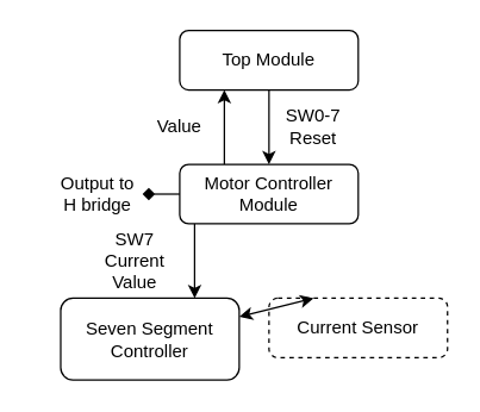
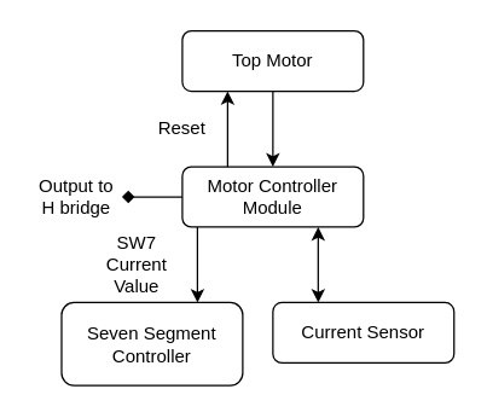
  <mxCell id="0" />
  <mxCell id="1" parent="0" />
- <mxCell id="2" value="Top Module" style="rounded=1;whiteSpace=wrap;html=1;fontSize=12;glass=0;strokeWidth=1;shadow=0;" parent="1" vertex="1"><mxGeometry x="120" y="20" width="120" height="40" as="geometry" /></mxCell>
+ <mxCell id="2" value="Top Motor" style="rounded=1;whiteSpace=wrap;html=1;fontSize=12;glass=0;strokeWidth=1;shadow=0;" parent="1" vertex="1"><mxGeometry x="120" y="20" width="120" height="40" as="geometry" /></mxCell>
  <mxCell id="3" value="Motor Controller Module" style="rounded=1;whiteSpace=wrap;html=1;" vertex="1" parent="1"><mxGeometry x="120" y="110" width="120" height="40" as="geometry" /></mxCell>
  <mxCell id="4" value="" style="endArrow=diamond;html=1;rounded=0;exitX=0;exitY=0.5;exitDx=0;exitDy=0;" edge="1" parent="1" source="3" target="5"><mxGeometry width="50" height="50" relative="1" as="geometry"><mxPoint x="40" y="180" as="sourcePoint" /><mxPoint x="60" y="130" as="targetPoint" /></mxGeometry></mxCell>
- <mxCell id="5" value="Output to H bridge" style="text;html=1;strokeColor=none;fillColor=none;align=center;verticalAlign=middle;whiteSpace=wrap;rounded=0;" vertex="1" parent="1"><mxGeometry x="35" y="115" width="60" height="30" as="geometry" /></mxCell>
+ <mxCell id="5" value="Output to H bridge" style="text;html=1;strokeColor=none;fillColor=none;align=center;verticalAlign=middle;whiteSpace=wrap;rounded=0;" vertex="1" parent="1"><mxGeometry x="20" y="115" width="60" height="30" as="geometry" /></mxCell>
  <mxCell id="6" value="" style="endArrow=classic;html=1;rounded=0;entryX=0.5;entryY=0;entryDx=0;entryDy=0;exitX=0.5;exitY=1;exitDx=0;exitDy=0;" edge="1" parent="1" source="2" target="3"><mxGeometry width="50" height="50" relative="1" as="geometry"><mxPoint x="180" y="80" as="sourcePoint" /><mxPoint x="230" y="30" as="targetPoint" /></mxGeometry></mxCell>
  <mxCell id="7" value="Seven Segment Controller" style="rounded=1;whiteSpace=wrap;html=1;" vertex="1" parent="1"><mxGeometry x="40" y="200" width="120" height="55" as="geometry" /></mxCell>
- <mxCell id="8" value="Current Sensor" style="rounded=1;whiteSpace=wrap;html=1;dashed=1;" vertex="1" parent="1"><mxGeometry x="180" y="200" width="120" height="40" as="geometry" /></mxCell>
+ <mxCell id="8" value="Current Sensor" style="rounded=1;whiteSpace=wrap;html=1;" vertex="1" parent="1"><mxGeometry x="180" y="200" width="120" height="40" as="geometry" /></mxCell>
  <mxCell id="9" value="" style="endArrow=classic;html=1;rounded=0;entryX=0.75;entryY=0;entryDx=0;entryDy=0;" edge="1" parent="1" target="7"><mxGeometry width="50" height="50" relative="1" as="geometry"><mxPoint x="130" y="150" as="sourcePoint" /><mxPoint x="180" y="100" as="targetPoint" /></mxGeometry></mxCell>
- <mxCell id="10" value="" style="endArrow=classic;startArrow=classic;html=1;rounded=0;exitX=0.25;exitY=0;exitDx=0;exitDy=0;" edge="1" parent="1" source="8" target="7"><mxGeometry width="50" height="50" relative="1" as="geometry"><mxPoint x="230" y="200" as="sourcePoint" /><mxPoint x="250" y="140" as="targetPoint" /></mxGeometry></mxCell>
+ <mxCell id="10" value="" style="endArrow=classic;startArrow=classic;html=1;rounded=0;entryX=0.75;entryY=1;entryDx=0;entryDy=0;exitX=0.25;exitY=0;exitDx=0;exitDy=0;" edge="1" parent="1" source="8" target="3"><mxGeometry width="50" height="50" relative="1" as="geometry"><mxPoint x="230" y="200" as="sourcePoint" /><mxPoint x="250" y="140" as="targetPoint" /></mxGeometry></mxCell>
  <mxCell id="11" value="SW7 Current Value" style="text;html=1;strokeColor=none;fillColor=none;align=center;verticalAlign=middle;whiteSpace=wrap;rounded=0;" vertex="1" parent="1"><mxGeometry x="60" y="160" width="60" height="30" as="geometry" /></mxCell>
- <mxCell id="12" value="SW0-7&lt;br&gt;Reset" style="text;html=1;strokeColor=none;fillColor=none;align=center;verticalAlign=middle;whiteSpace=wrap;rounded=0;" vertex="1" parent="1"><mxGeometry x="180" y="70" width="60" height="30" as="geometry" /></mxCell>
  <mxCell id="13" value="" style="endArrow=classic;html=1;rounded=0;exitX=0.25;exitY=0;exitDx=0;exitDy=0;entryX=0.25;entryY=1;entryDx=0;entryDy=0;" edge="1" parent="1" source="3" target="2"><mxGeometry width="50" height="50" relative="1" as="geometry"><mxPoint x="120" y="110" as="sourcePoint" /><mxPoint x="170" y="60" as="targetPoint" /></mxGeometry></mxCell>
- <mxCell id="14" value="Value" style="text;html=1;strokeColor=none;fillColor=none;align=center;verticalAlign=middle;whiteSpace=wrap;rounded=0;" vertex="1" parent="1"><mxGeometry x="90" y="70" width="60" height="30" as="geometry" /></mxCell>
+ <mxCell id="14" value="Reset" style="text;html=1;strokeColor=none;fillColor=none;align=center;verticalAlign=middle;whiteSpace=wrap;rounded=0;" vertex="1" parent="1"><mxGeometry x="90" y="70" width="60" height="30" as="geometry" /></mxCell>
